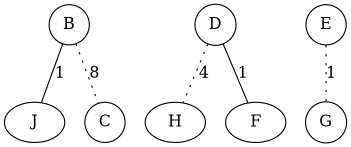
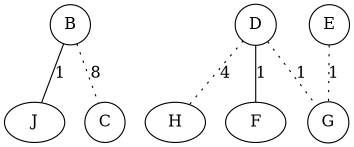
  graph {
    node [shape=circle]
    edge [style=dotted]
    J [shape=ellipse]
    B
    C
    D
    G
    H [shape=ellipse]
    F [shape=ellipse]
    E
    B -- J [label=1 style=solid]
    B -- C [label=8]
+   D -- G [label=1]
    D -- H [label=4]
    D -- F [label=1 style=solid]
    E -- G [label=1]
  }
